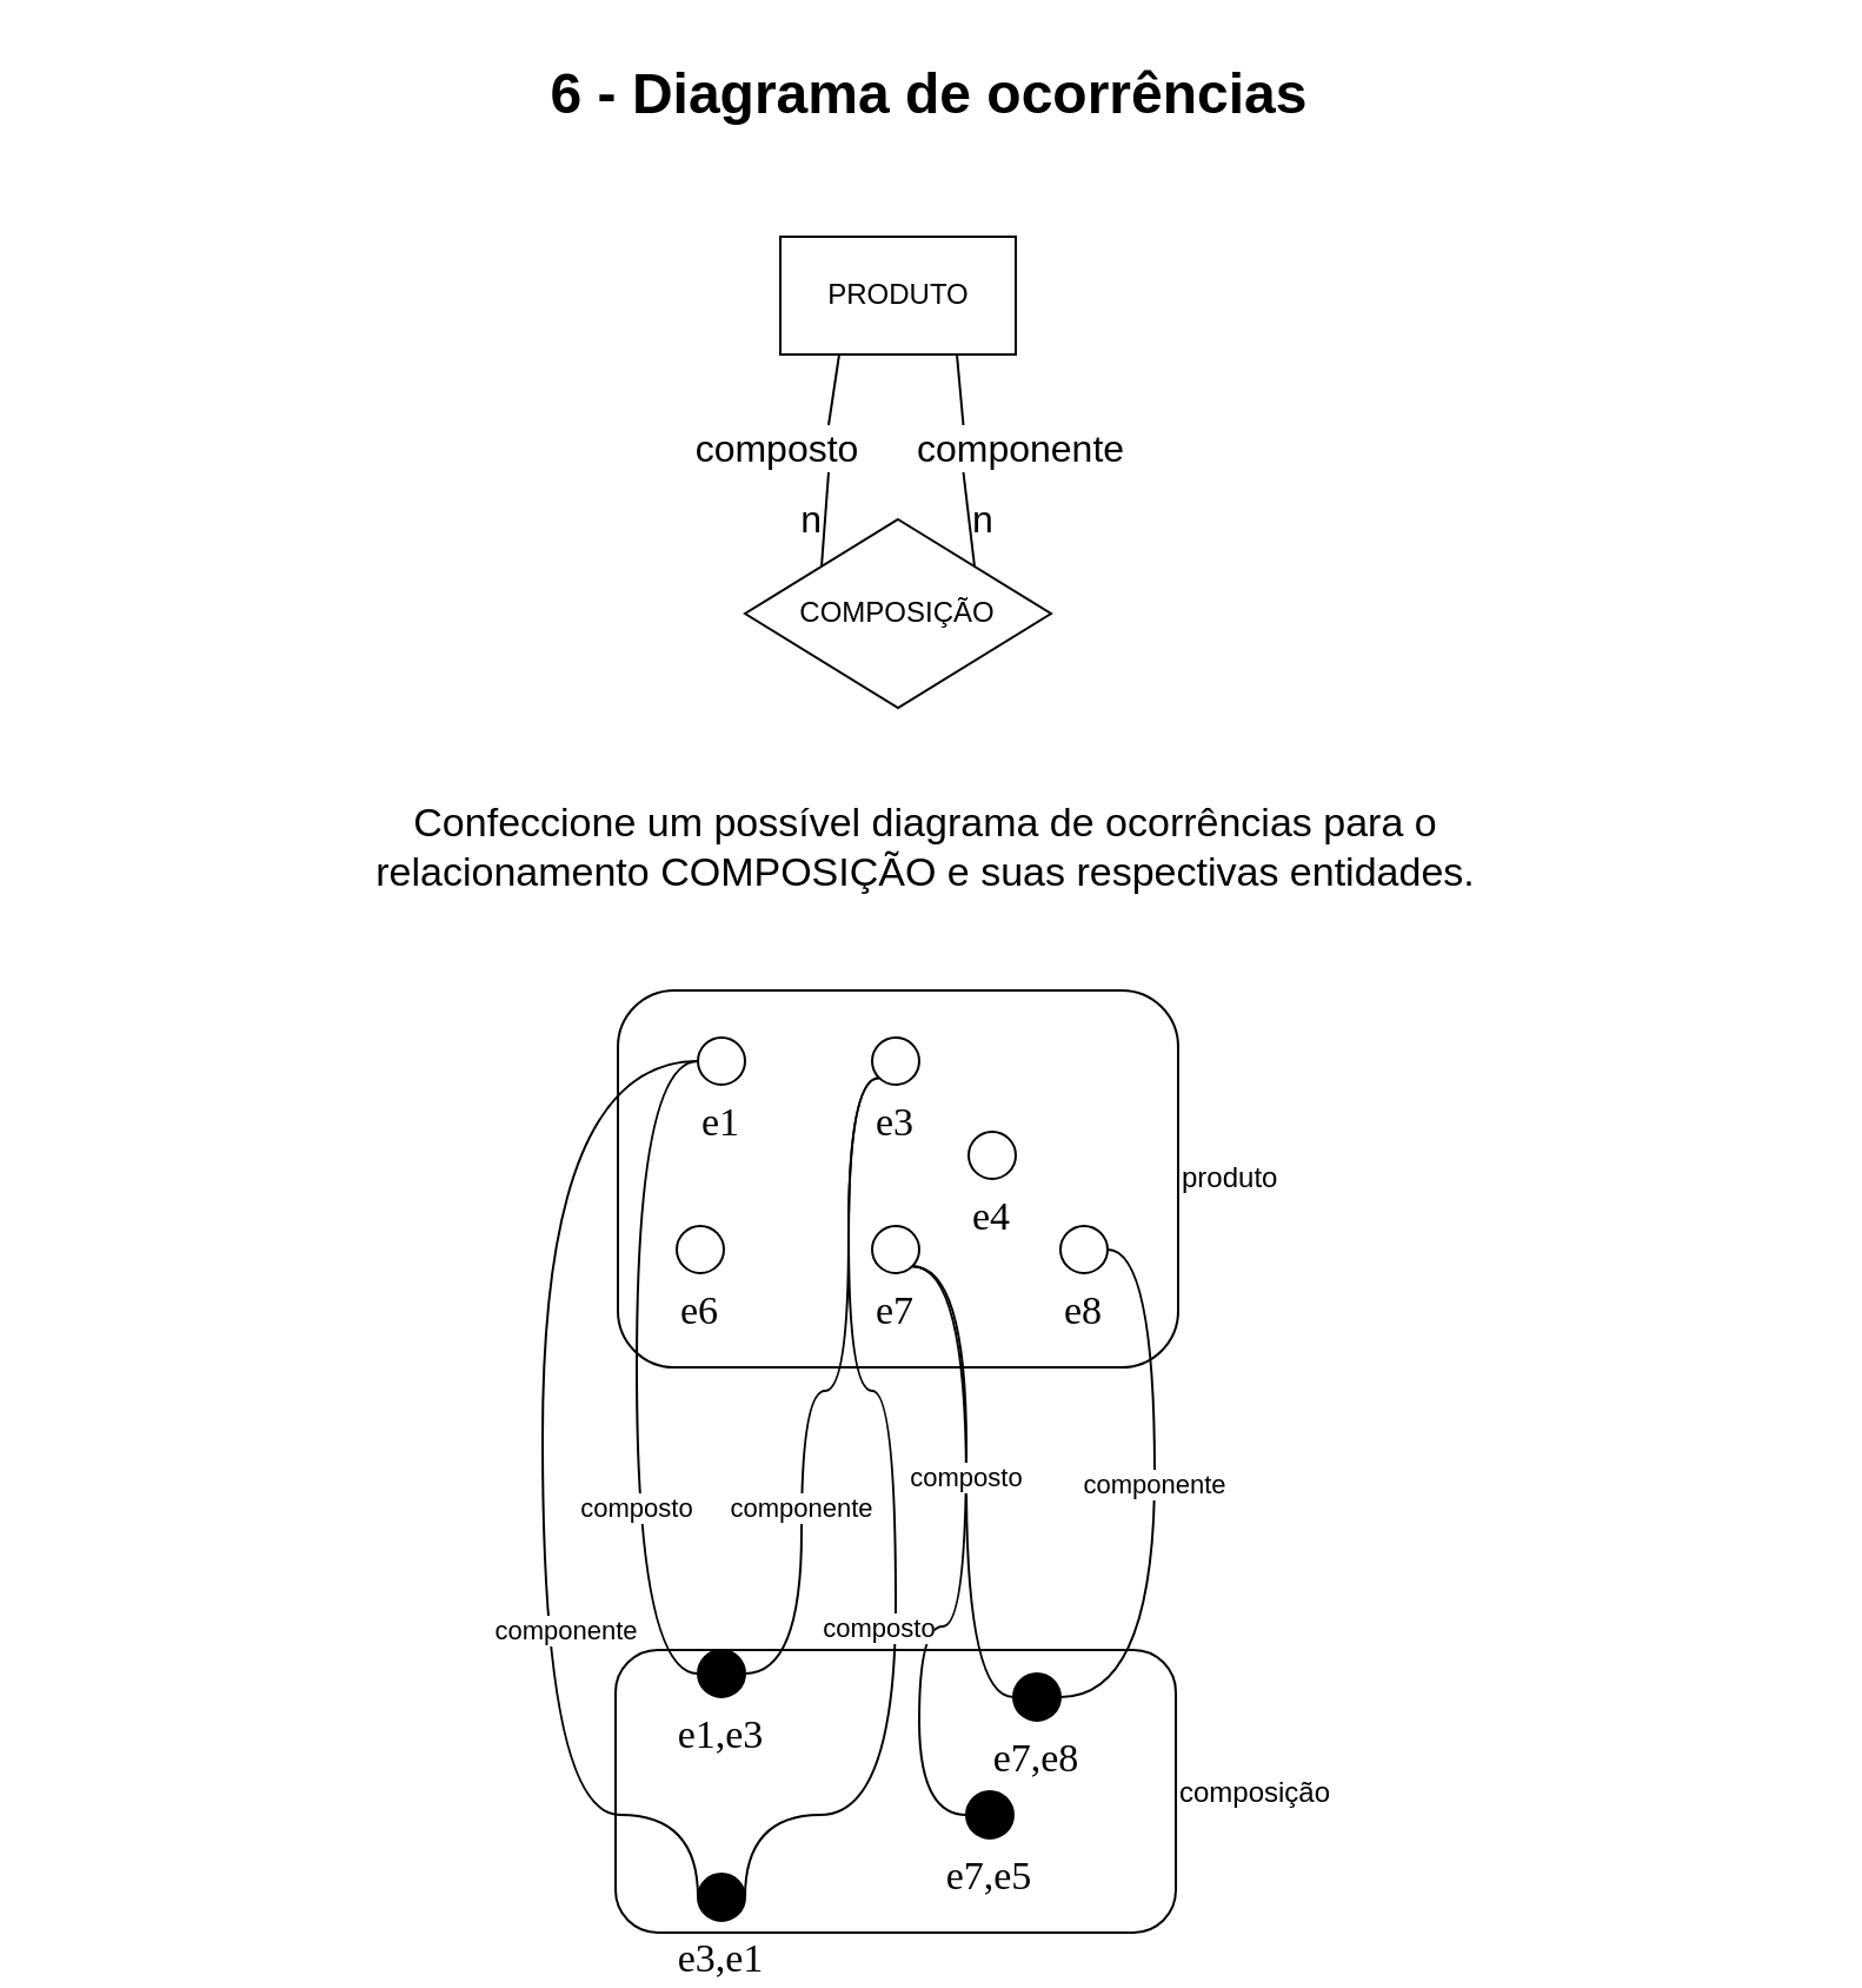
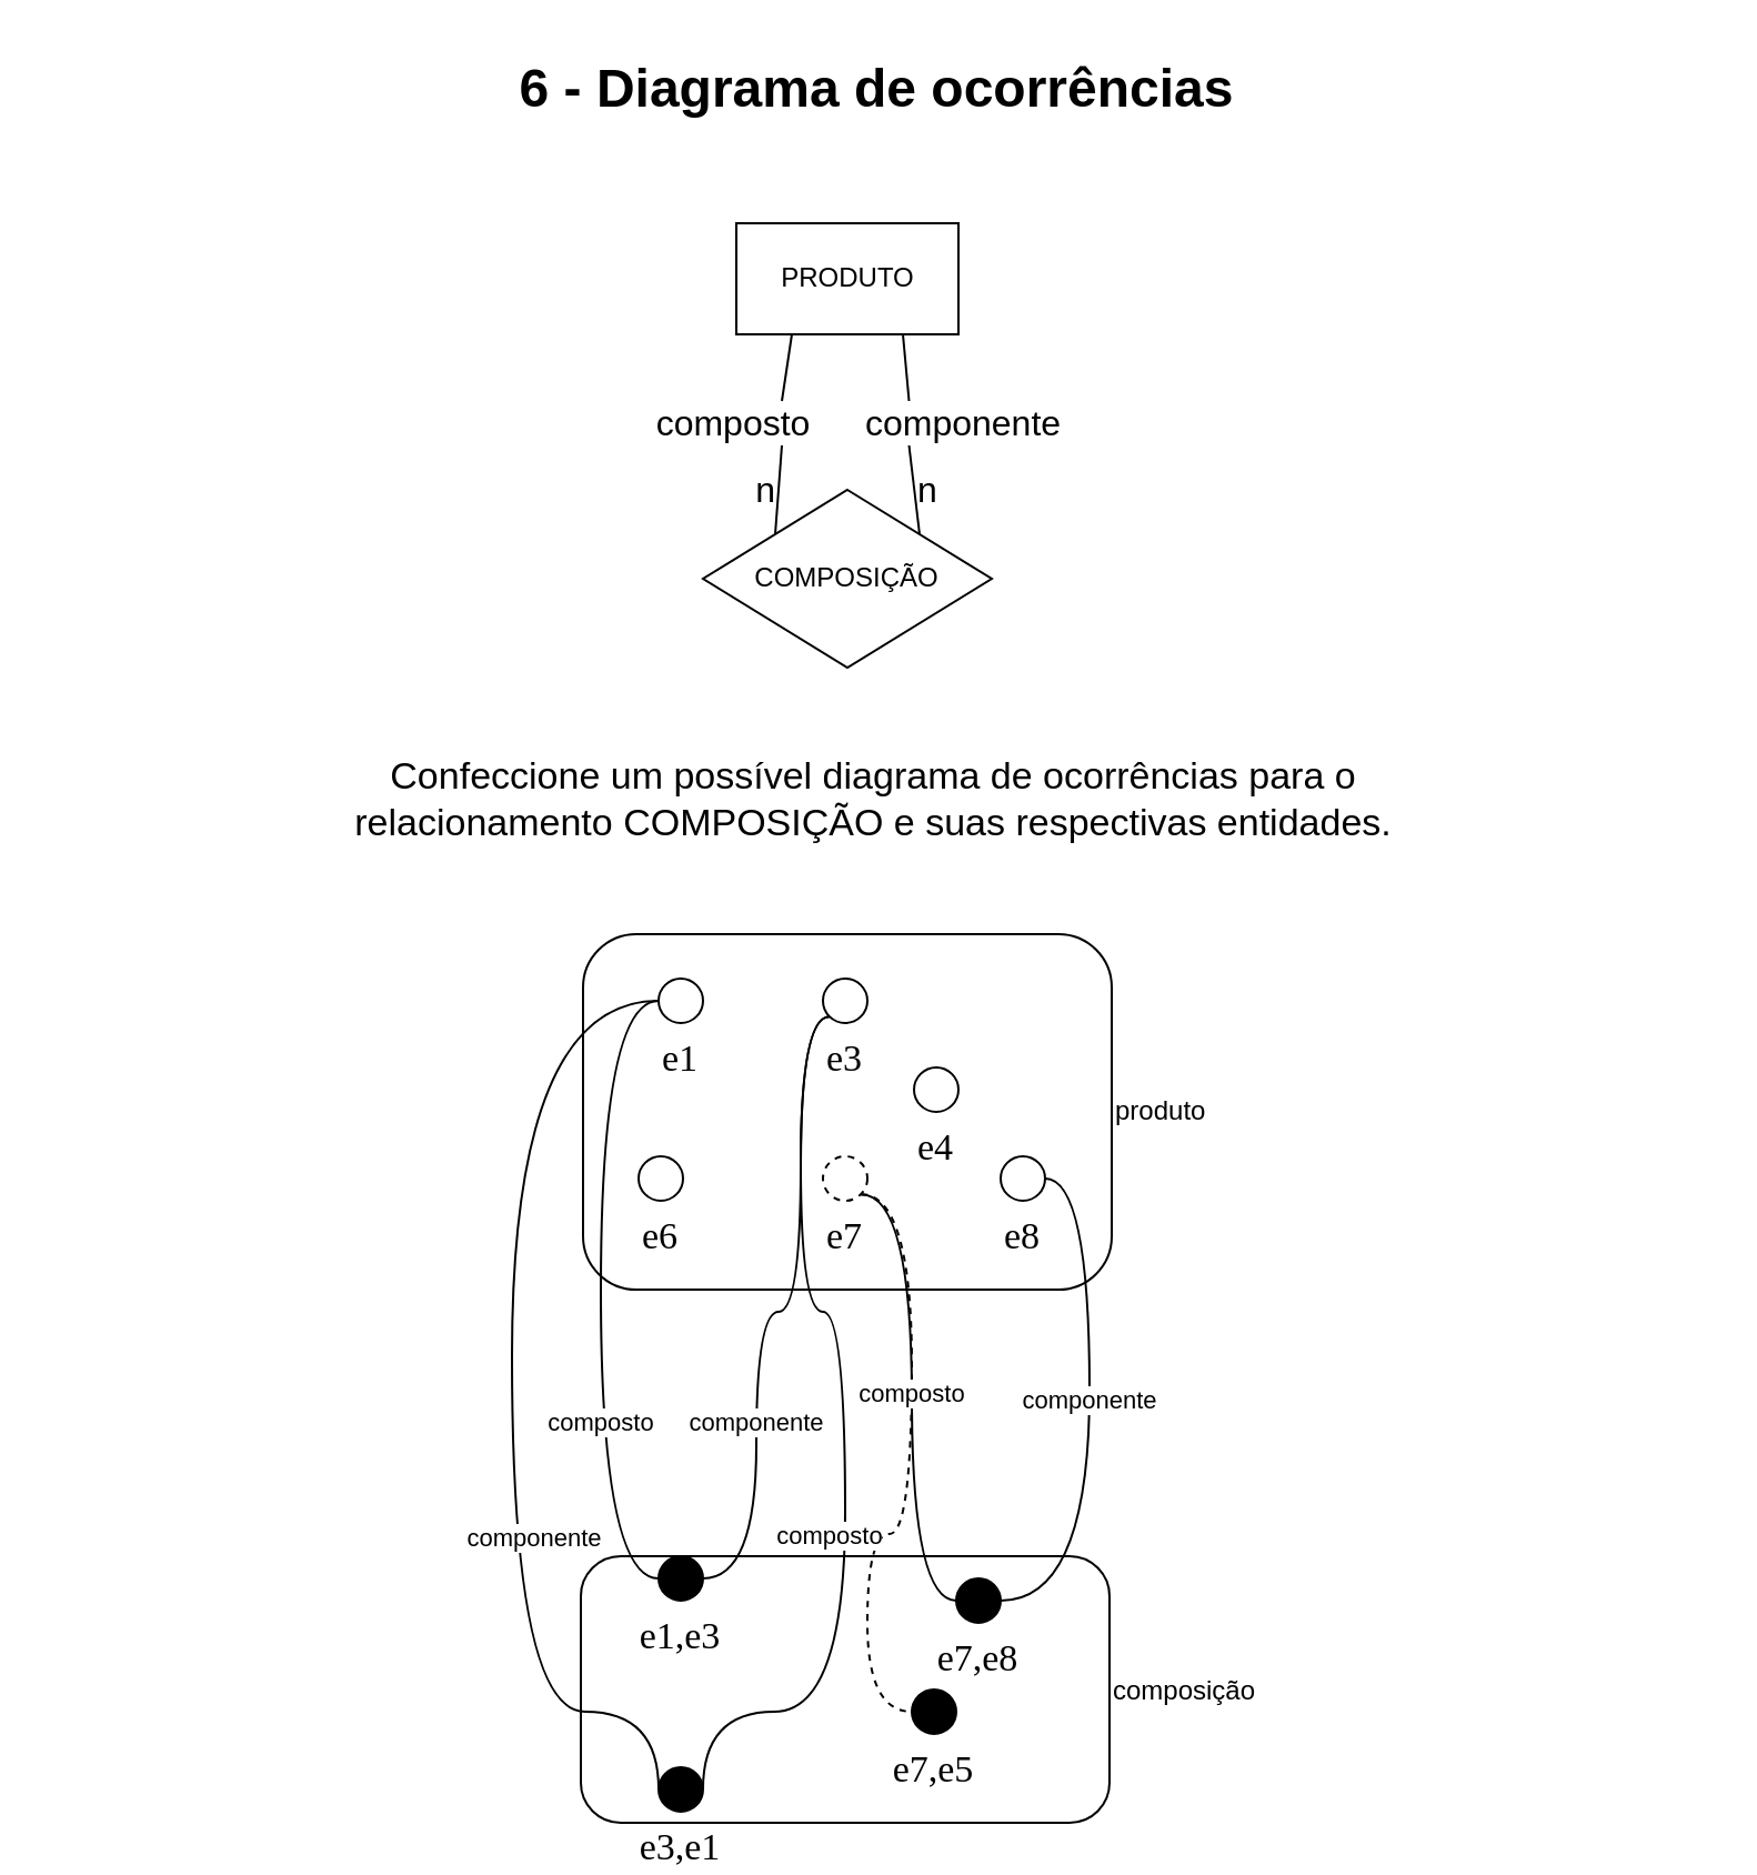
  <mxCell id="0" />
  <mxCell id="1" parent="0" />
  <mxCell id="2" value="composição" style="group;labelPosition=right;verticalLabelPosition=middle;align=left;verticalAlign=middle;" parent="1" vertex="1" connectable="0"><mxGeometry x="261" y="700" width="238" height="120" as="geometry" /></mxCell>
  <mxCell id="3" value="" style="rounded=1;whiteSpace=wrap;html=1;dashed=0;fontFamily=Helvetica;fontSize=12;align=right;labelPosition=left;verticalLabelPosition=middle;verticalAlign=middle;" parent="2" vertex="1"><mxGeometry width="238" height="120" as="geometry" /></mxCell>
  <mxCell id="4" value="e1,e3" style="ellipse;whiteSpace=wrap;html=1;aspect=fixed;fontFamily=Verdana;fontSize=17;align=center;labelPosition=center;verticalLabelPosition=bottom;verticalAlign=top;labelBackgroundColor=none;fillColor=#000000;" parent="2" vertex="1"><mxGeometry x="35" width="20" height="20" as="geometry" /></mxCell>
  <mxCell id="5" value="e7,e8" style="ellipse;whiteSpace=wrap;html=1;aspect=fixed;fontFamily=Verdana;fontSize=17;align=center;labelPosition=center;verticalLabelPosition=bottom;verticalAlign=top;labelBackgroundColor=none;fillColor=#000000;" parent="2" vertex="1"><mxGeometry x="169" y="10" width="20" height="20" as="geometry" /></mxCell>
  <mxCell id="6" value="e7,e5" style="ellipse;whiteSpace=wrap;html=1;aspect=fixed;fontFamily=Verdana;fontSize=17;align=center;labelPosition=center;verticalLabelPosition=bottom;verticalAlign=top;labelBackgroundColor=none;fillColor=#000000;" parent="2" vertex="1"><mxGeometry x="149" y="60" width="20" height="20" as="geometry" /></mxCell>
  <mxCell id="7" value="e3,e1" style="ellipse;whiteSpace=wrap;html=1;aspect=fixed;fontFamily=Verdana;fontSize=17;align=center;labelPosition=center;verticalLabelPosition=bottom;verticalAlign=top;labelBackgroundColor=none;fillColor=#000000;" vertex="1" parent="2"><mxGeometry x="35" y="95" width="20" height="20" as="geometry" /></mxCell>
  <mxCell id="8" value="&lt;h1&gt;6 - Diagrama de ocorrências&lt;/h1&gt;" style="text;html=1;strokeColor=none;fillColor=none;spacing=5;spacingTop=-20;whiteSpace=wrap;overflow=hidden;rounded=0;align=center;verticalAlign=top;" parent="1" vertex="1"><mxGeometry x="20" y="20" width="749" height="40" as="geometry" /></mxCell>
  <mxCell id="9" value="n" style="edgeStyle=none;rounded=0;orthogonalLoop=1;jettySize=auto;html=1;exitX=0.25;exitY=1;exitDx=0;exitDy=0;entryX=1;entryY=0;entryDx=0;entryDy=0;endArrow=none;endFill=0;fontSize=16;labelPosition=right;verticalLabelPosition=middle;align=left;verticalAlign=middle;labelBackgroundColor=none;" parent="1" source="15" target="12" edge="1"><mxGeometry relative="1" as="geometry" /></mxCell>
  <mxCell id="10" value="n" style="edgeStyle=none;rounded=0;orthogonalLoop=1;jettySize=auto;html=1;exitX=0.75;exitY=1;exitDx=0;exitDy=0;entryX=0;entryY=0;entryDx=0;entryDy=0;endArrow=none;endFill=0;fontSize=16;labelPosition=left;verticalLabelPosition=middle;align=right;verticalAlign=middle;labelBackgroundColor=none;" parent="1" source="13" target="12" edge="1"><mxGeometry relative="1" as="geometry" /></mxCell>
  <mxCell id="11" value="PRODUTO" style="html=1;dashed=0;whitespace=wrap;labelBackgroundColor=none;" parent="1" vertex="1"><mxGeometry x="331" y="100" width="100" height="50" as="geometry" /></mxCell>
  <mxCell id="12" value="COMPOSIÇÃO" style="rhombus;whiteSpace=wrap;html=1;dashed=0;" parent="1" vertex="1"><mxGeometry x="316" y="220" width="130" height="80" as="geometry" /></mxCell>
  <mxCell id="13" value="composto" style="text;html=1;align=center;verticalAlign=middle;whiteSpace=wrap;rounded=0;labelBackgroundColor=none;fontSize=16;" parent="1" vertex="1"><mxGeometry x="287" y="180" width="86" height="20" as="geometry" /></mxCell>
  <mxCell id="14" value="" style="edgeStyle=none;rounded=0;orthogonalLoop=1;jettySize=auto;html=1;exitX=0.25;exitY=1;exitDx=0;exitDy=0;entryX=0.75;entryY=0;entryDx=0;entryDy=0;endArrow=none;endFill=0;fontSize=16;fontColor=#f0f0f0;labelPosition=left;verticalLabelPosition=bottom;align=right;verticalAlign=top;" parent="1" source="11" target="13" edge="1"><mxGeometry relative="1" as="geometry"><mxPoint x="356" y="90" as="sourcePoint" /><mxPoint x="348.5" y="240" as="targetPoint" /></mxGeometry></mxCell>
  <mxCell id="15" value="componente" style="text;html=1;align=center;verticalAlign=middle;whiteSpace=wrap;rounded=0;labelBackgroundColor=none;fontSize=16;" parent="1" vertex="1"><mxGeometry x="384" y="180" width="99" height="20" as="geometry" /></mxCell>
  <mxCell id="16" value="" style="edgeStyle=none;rounded=0;orthogonalLoop=1;jettySize=auto;html=1;exitX=0.75;exitY=1;exitDx=0;exitDy=0;entryX=0.25;entryY=0;entryDx=0;entryDy=0;endArrow=none;endFill=0;fontSize=16;fontColor=#f0f0f0;labelPosition=right;verticalLabelPosition=middle;align=left;verticalAlign=middle;" parent="1" source="11" target="15" edge="1"><mxGeometry relative="1" as="geometry"><mxPoint x="406" y="90" as="sourcePoint" /><mxPoint x="413.5" y="240" as="targetPoint" /></mxGeometry></mxCell>
  <mxCell id="17" value="Confeccione um possível diagrama de ocorrências para o relacionamento COMPOSIÇÃO e suas respectivas entidades." style="text;whiteSpace=wrap;html=1;fontSize=17;align=center;labelPosition=center;verticalLabelPosition=middle;verticalAlign=middle;" parent="1" vertex="1"><mxGeometry x="140" y="340" width="506" height="40" as="geometry" /></mxCell>
  <mxCell id="18" value="produto" style="html=1;dashed=0;whitespace=wrap;labelBackgroundColor=none;labelPosition=right;verticalLabelPosition=middle;align=left;verticalAlign=middle;rounded=1;" parent="1" vertex="1"><mxGeometry x="262" y="420" width="238" height="160" as="geometry" /></mxCell>
  <mxCell id="19" value="composto" style="edgeStyle=orthogonalEdgeStyle;curved=1;rounded=0;orthogonalLoop=1;jettySize=auto;html=1;exitX=0;exitY=0.5;exitDx=0;exitDy=0;entryX=0;entryY=0.5;entryDx=0;entryDy=0;shadow=0;endArrow=none;endFill=0;" parent="1" source="4" target="20" edge="1"><mxGeometry x="-0.385" relative="1" as="geometry"><Array as="points"><mxPoint x="270" y="710" /><mxPoint x="270" y="450" /></Array><mxPoint as="offset" /></mxGeometry></mxCell>
  <mxCell id="20" value="e1" style="ellipse;whiteSpace=wrap;html=1;aspect=fixed;fontFamily=Verdana;fontSize=17;align=center;labelPosition=center;verticalLabelPosition=bottom;verticalAlign=top;labelBackgroundColor=none;" parent="1" vertex="1"><mxGeometry x="296" y="440" width="20" height="20" as="geometry" /></mxCell>
  <mxCell id="21" value="e3" style="ellipse;whiteSpace=wrap;html=1;aspect=fixed;fontFamily=Verdana;fontSize=17;align=center;labelPosition=center;verticalLabelPosition=bottom;verticalAlign=top;labelBackgroundColor=none;" parent="1" vertex="1"><mxGeometry x="370" y="440" width="20" height="20" as="geometry" /></mxCell>
- <mxCell id="22" style="edgeStyle=orthogonalEdgeStyle;curved=1;rounded=0;orthogonalLoop=1;jettySize=auto;html=1;exitX=1;exitY=1;exitDx=0;exitDy=0;entryX=0;entryY=0.5;entryDx=0;entryDy=0;shadow=0;endArrow=none;endFill=0;" parent="1" source="23" target="6" edge="1"><mxGeometry relative="1" as="geometry"><Array as="points"><mxPoint x="410" y="537" /><mxPoint x="410" y="690" /><mxPoint x="390" y="690" /><mxPoint x="390" y="770" /></Array></mxGeometry></mxCell>
- <mxCell id="23" value="e7" style="ellipse;whiteSpace=wrap;html=1;aspect=fixed;fontFamily=Verdana;fontSize=17;align=center;labelPosition=center;verticalLabelPosition=bottom;verticalAlign=top;labelBackgroundColor=none;" parent="1" vertex="1"><mxGeometry x="370" y="520" width="20" height="20" as="geometry" /></mxCell>
+ <mxCell id="22" style="edgeStyle=orthogonalEdgeStyle;curved=1;rounded=0;orthogonalLoop=1;jettySize=auto;html=1;exitX=1;exitY=1;exitDx=0;exitDy=0;entryX=0;entryY=0.5;entryDx=0;entryDy=0;shadow=0;endArrow=none;endFill=0;dashed=1;" parent="1" source="23" target="6" edge="1"><mxGeometry relative="1" as="geometry"><Array as="points"><mxPoint x="410" y="537" /><mxPoint x="410" y="690" /><mxPoint x="390" y="690" /><mxPoint x="390" y="770" /></Array></mxGeometry></mxCell>
+ <mxCell id="23" value="e7" style="ellipse;whiteSpace=wrap;html=1;aspect=fixed;fontFamily=Verdana;fontSize=17;align=center;labelPosition=center;verticalLabelPosition=bottom;verticalAlign=top;labelBackgroundColor=none;dashed=1;" parent="1" vertex="1"><mxGeometry x="370" y="520" width="20" height="20" as="geometry" /></mxCell>
  <mxCell id="24" value="e4" style="ellipse;whiteSpace=wrap;html=1;aspect=fixed;fontFamily=Verdana;fontSize=17;align=center;labelPosition=center;verticalLabelPosition=bottom;verticalAlign=top;labelBackgroundColor=none;" parent="1" vertex="1"><mxGeometry x="411" y="480" width="20" height="20" as="geometry" /></mxCell>
  <mxCell id="25" value="e6" style="ellipse;whiteSpace=wrap;html=1;aspect=fixed;fontFamily=Verdana;fontSize=17;align=center;labelPosition=center;verticalLabelPosition=bottom;verticalAlign=top;labelBackgroundColor=none;" parent="1" vertex="1"><mxGeometry x="287" y="520" width="20" height="20" as="geometry" /></mxCell>
  <mxCell id="26" value="e8" style="ellipse;whiteSpace=wrap;html=1;aspect=fixed;fontFamily=Verdana;fontSize=17;align=center;labelPosition=center;verticalLabelPosition=bottom;verticalAlign=top;labelBackgroundColor=none;" parent="1" vertex="1"><mxGeometry x="450" y="520" width="20" height="20" as="geometry" /></mxCell>
  <mxCell id="27" value="componente" style="edgeStyle=orthogonalEdgeStyle;curved=1;rounded=0;orthogonalLoop=1;jettySize=auto;html=1;exitX=1;exitY=0.5;exitDx=0;exitDy=0;entryX=1;entryY=0.5;entryDx=0;entryDy=0;shadow=0;endArrow=none;endFill=0;" parent="1" source="5" target="26" edge="1"><mxGeometry x="0.04" relative="1" as="geometry"><mxPoint as="offset" /></mxGeometry></mxCell>
  <mxCell id="28" value="composto" style="edgeStyle=orthogonalEdgeStyle;curved=1;rounded=0;orthogonalLoop=1;jettySize=auto;html=1;exitX=1;exitY=1;exitDx=0;exitDy=0;entryX=0;entryY=0.5;entryDx=0;entryDy=0;shadow=0;endArrow=none;endFill=0;" parent="1" source="23" target="5" edge="1"><mxGeometry relative="1" as="geometry" /></mxCell>
  <mxCell id="29" value="componente" style="edgeStyle=orthogonalEdgeStyle;curved=1;rounded=0;orthogonalLoop=1;jettySize=auto;html=1;exitX=0;exitY=0.5;exitDx=0;exitDy=0;entryX=0;entryY=0.5;entryDx=0;entryDy=0;endArrow=none;endFill=0;" edge="1" parent="1" source="7" target="20"><mxGeometry x="-0.266" y="-10" relative="1" as="geometry"><Array as="points"><mxPoint x="230" y="770" /><mxPoint x="230" y="450" /></Array><mxPoint as="offset" /></mxGeometry></mxCell>
  <mxCell id="30" value="composto" style="edgeStyle=orthogonalEdgeStyle;curved=1;rounded=0;orthogonalLoop=1;jettySize=auto;html=1;exitX=1;exitY=0.5;exitDx=0;exitDy=0;entryX=0;entryY=1;entryDx=0;entryDy=0;endArrow=none;endFill=0;" edge="1" parent="1" source="7" target="21"><mxGeometry x="-0.2" y="7" relative="1" as="geometry"><Array as="points"><mxPoint x="380" y="770" /><mxPoint x="380" y="590" /><mxPoint x="360" y="590" /><mxPoint x="360" y="457" /></Array><mxPoint as="offset" /></mxGeometry></mxCell>
  <mxCell id="31" value="componente" style="edgeStyle=orthogonalEdgeStyle;curved=1;rounded=0;orthogonalLoop=1;jettySize=auto;html=1;exitX=0;exitY=1;exitDx=0;exitDy=0;entryX=1;entryY=0.5;entryDx=0;entryDy=0;shadow=0;endArrow=none;endFill=0;" parent="1" source="21" target="4" edge="1"><mxGeometry x="0.393" relative="1" as="geometry"><Array as="points"><mxPoint x="360" y="457" /><mxPoint x="360" y="590" /><mxPoint x="340" y="590" /><mxPoint x="340" y="710" /></Array><mxPoint as="offset" /></mxGeometry></mxCell>
